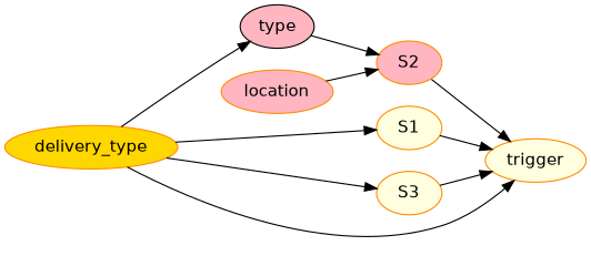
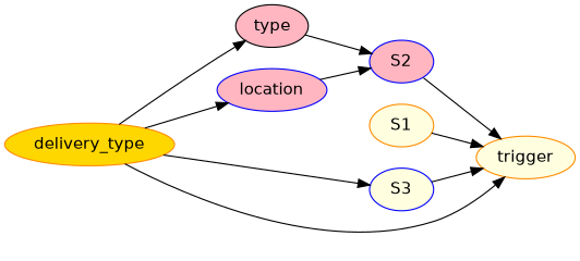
  digraph {
    fontname="DejaVu Sans"
    rankdir=LR
    node [color=darkorange fillcolor=lightpink fontname="DejaVu Sans" style=filled]
    edge [fontname="DejaVu Sans"]
    delivery_type [fillcolor=gold]
    n2 [color=black label=type]
    S1 [fillcolor=lightyellow]
-   S3 [fillcolor=lightyellow]
+   S3 [color=blue fillcolor=lightyellow]
    trigger [fillcolor=lightyellow]
-   S2
-   location
+   S2 [color=blue]
+   location [color=blue]
    delivery_type -> n2
-   delivery_type -> S1
+   delivery_type -> location
    delivery_type -> S3
    delivery_type -> trigger
    n2 -> S2
    S1 -> trigger
    S3 -> trigger
    S2 -> trigger
    location -> S2
  }
